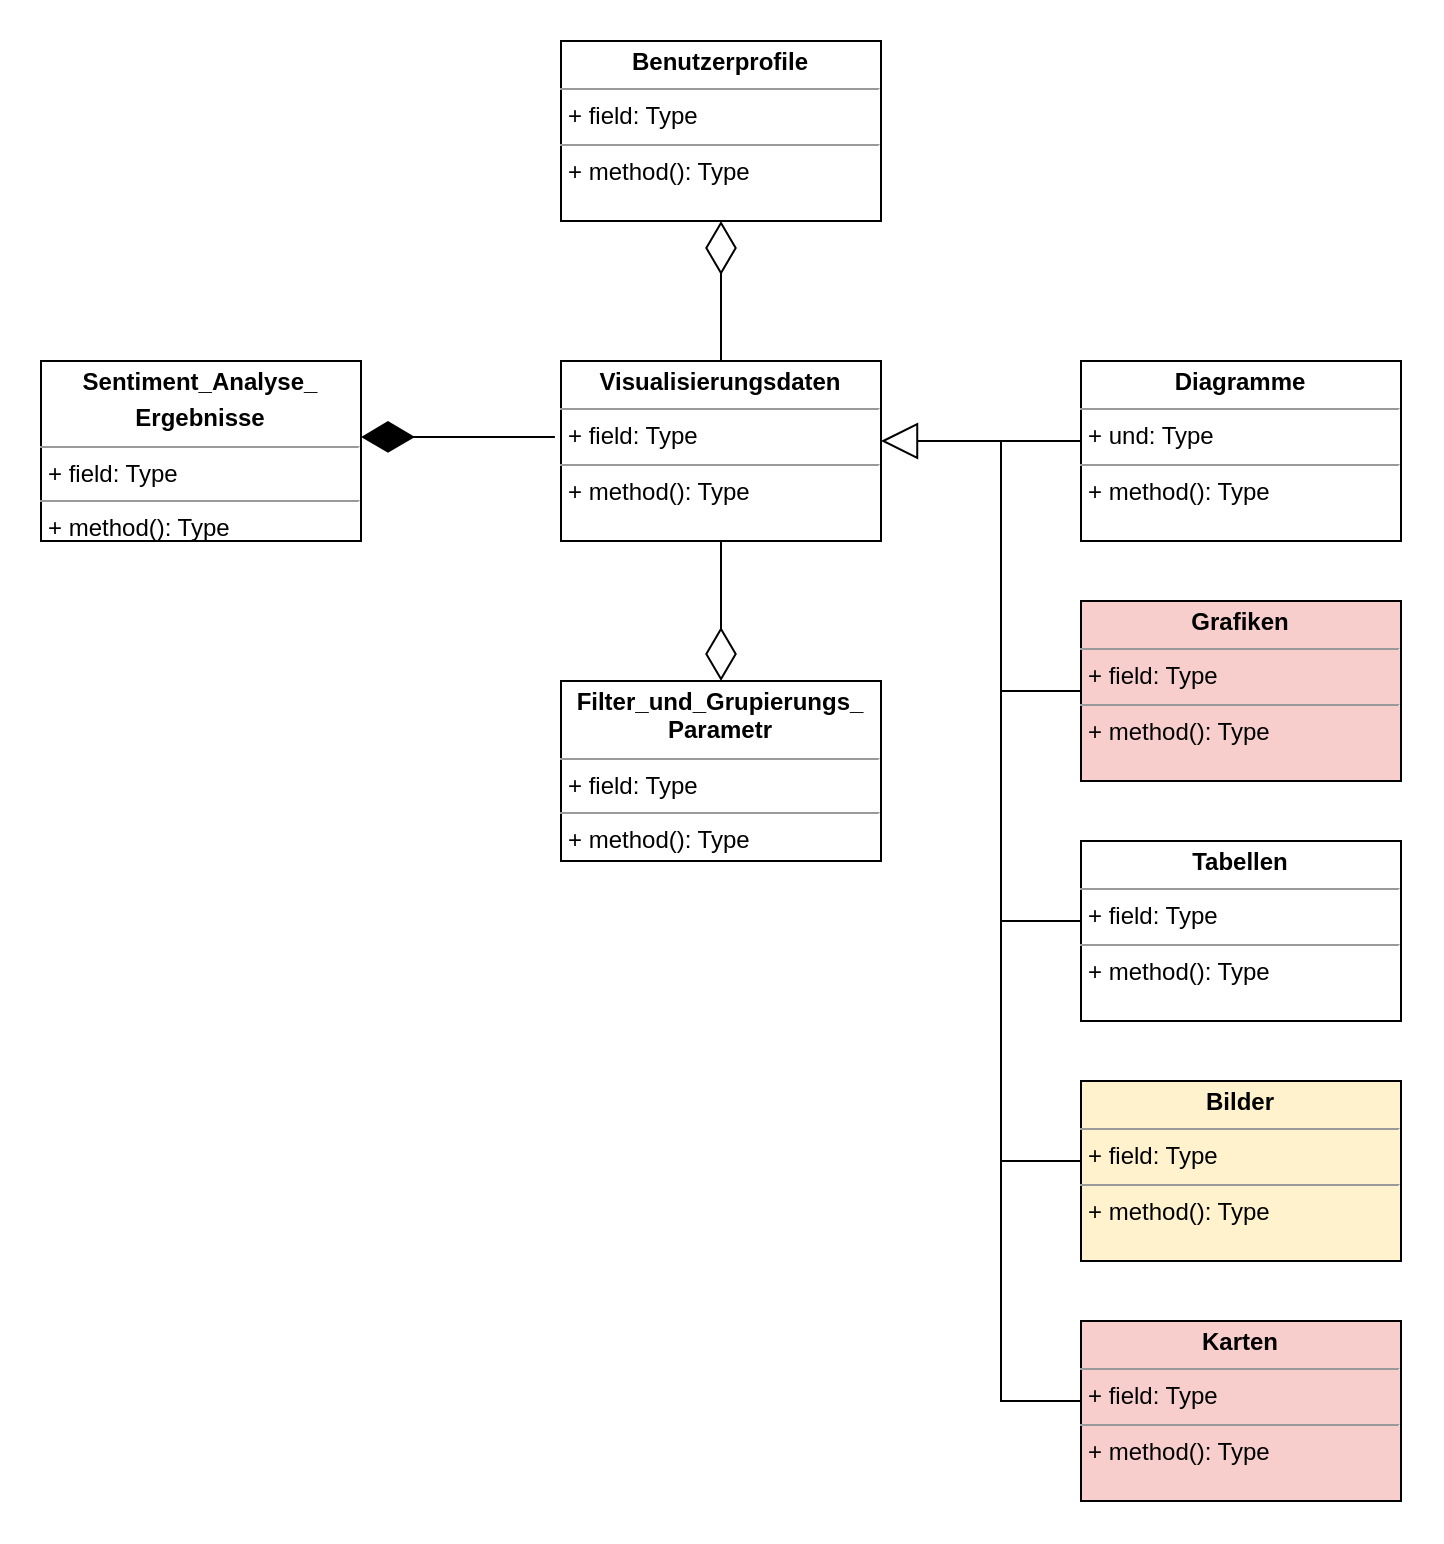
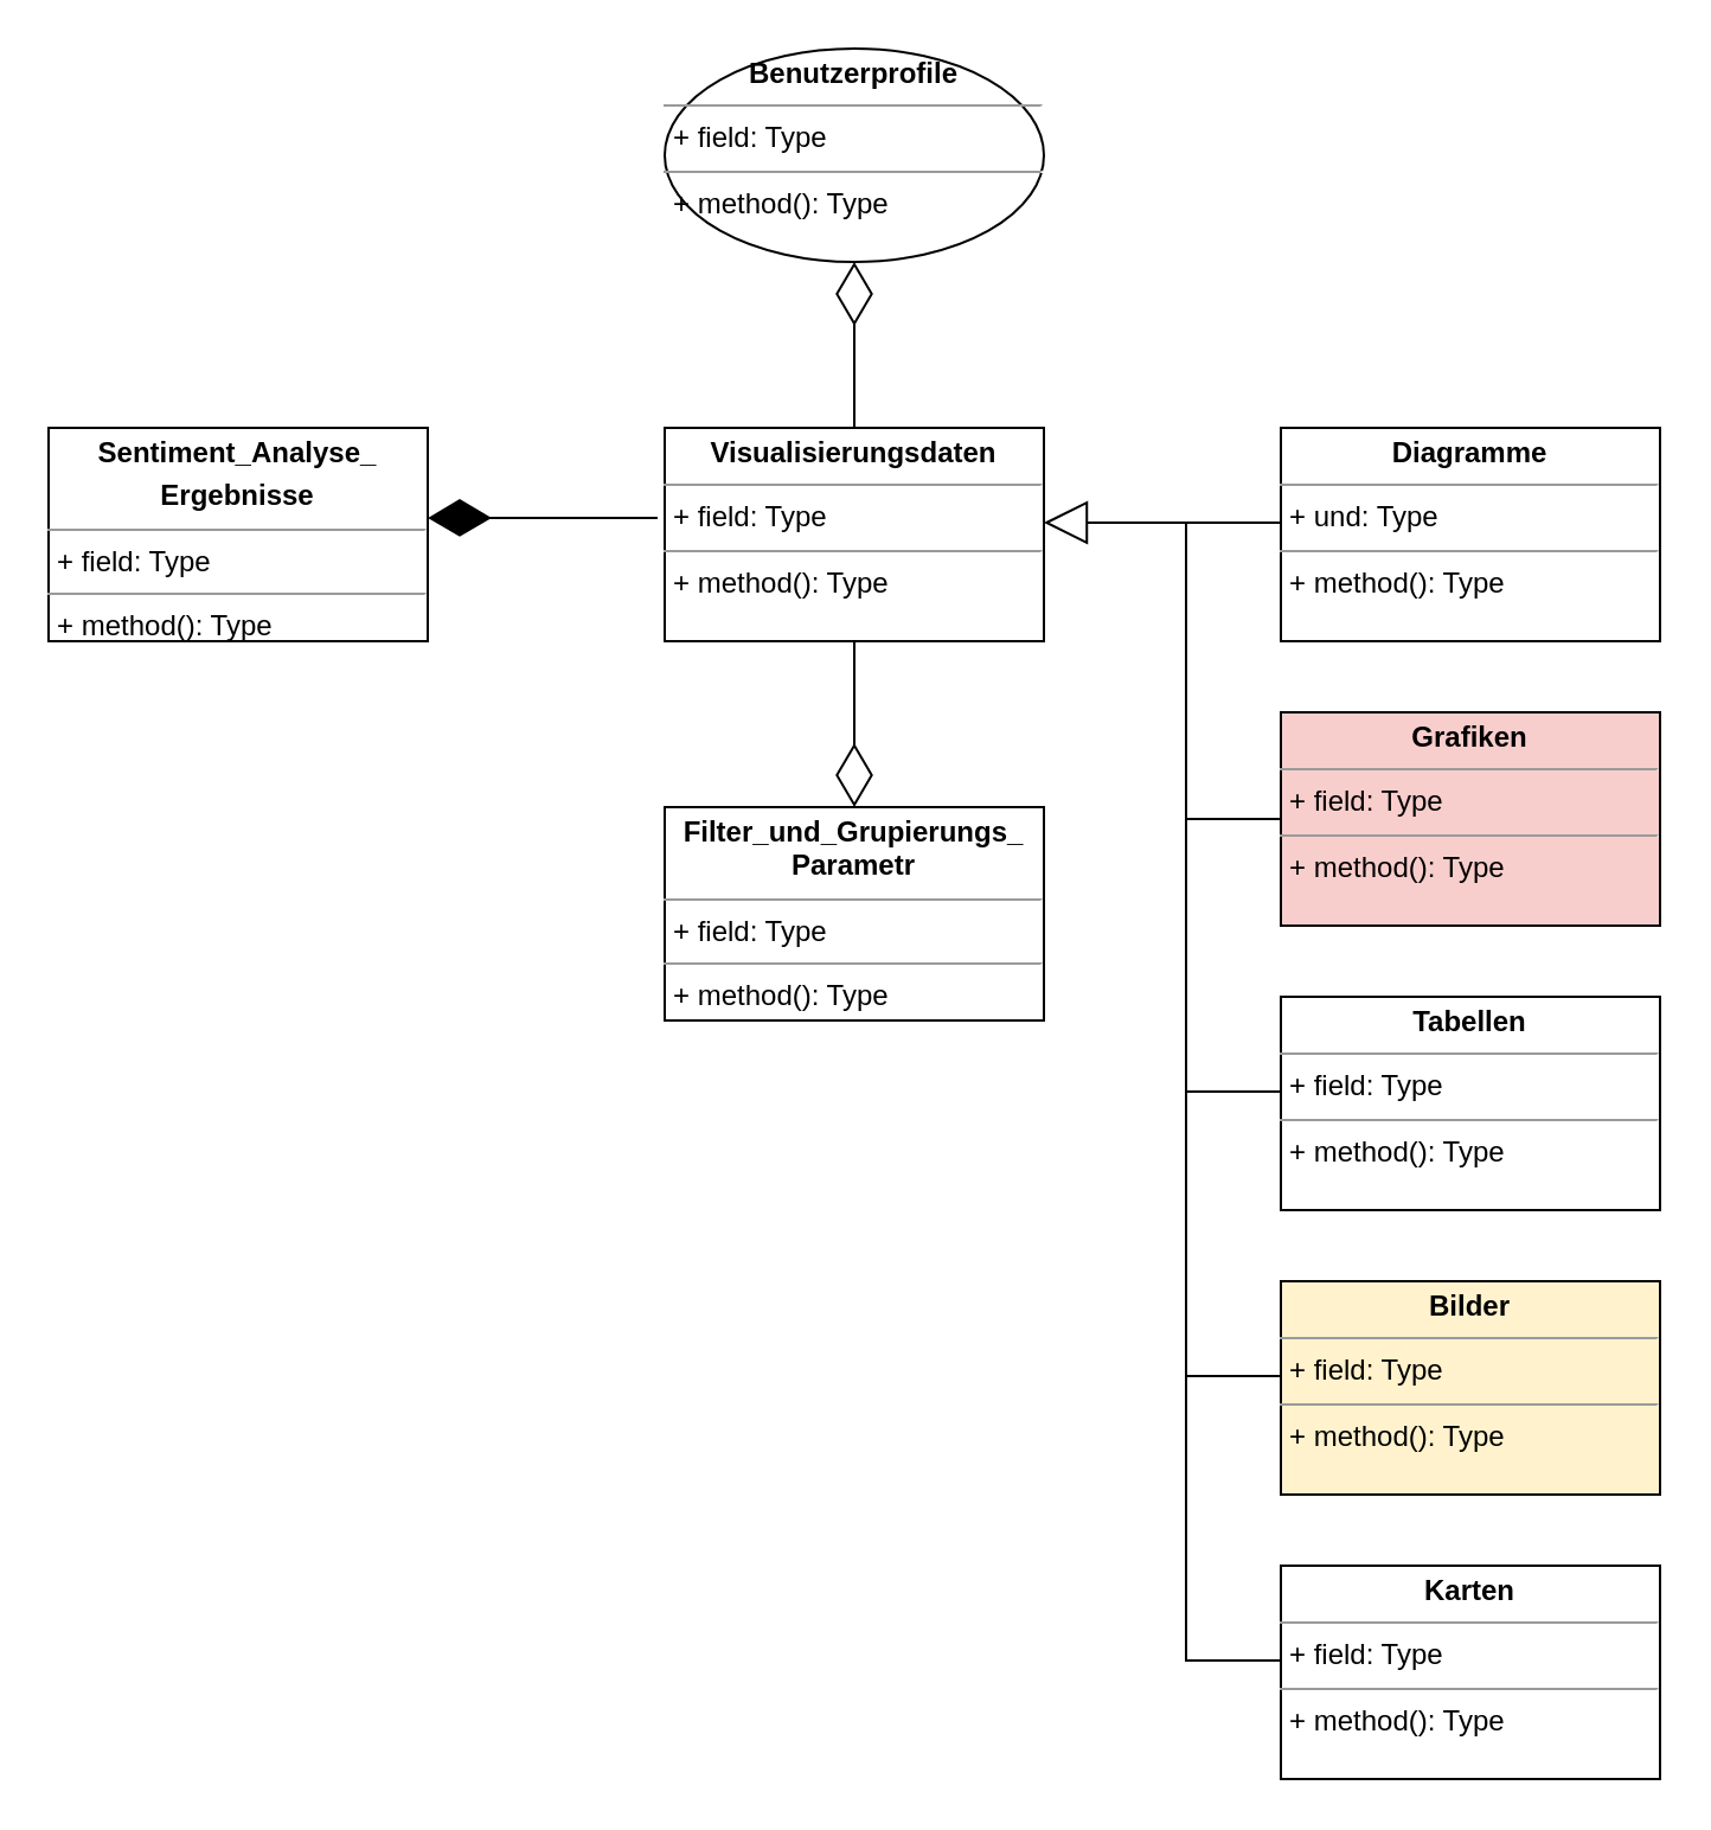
  <mxCell id="0" />
  <mxCell id="1" parent="0" />
  <mxCell id="2" value="&lt;p style=&quot;margin:0px;margin-top:4px;text-align:center;&quot;&gt;&lt;b&gt;Grafiken&lt;/b&gt;&lt;/p&gt;&lt;hr size=&quot;1&quot;&gt;&lt;p style=&quot;margin:0px;margin-left:4px;&quot;&gt;+ field: Type&lt;/p&gt;&lt;hr size=&quot;1&quot;&gt;&lt;p style=&quot;margin:0px;margin-left:4px;&quot;&gt;+ method(): Type&lt;/p&gt;" style="verticalAlign=top;align=left;overflow=fill;fontSize=12;fontFamily=Helvetica;html=1;whiteSpace=wrap;fillColor=#f8cecc;" vertex="1" parent="1"><mxGeometry x="540" y="300" width="160" height="90" as="geometry" /></mxCell>
  <mxCell id="3" value="&lt;p style=&quot;margin:0px;margin-top:4px;text-align:center;&quot;&gt;&lt;b&gt;Diagramme&lt;/b&gt;&lt;/p&gt;&lt;hr size=&quot;1&quot;&gt;&lt;p style=&quot;margin:0px;margin-left:4px;&quot;&gt;+ und: Type&lt;/p&gt;&lt;hr size=&quot;1&quot;&gt;&lt;p style=&quot;margin:0px;margin-left:4px;&quot;&gt;+ method(): Type&lt;/p&gt;" style="verticalAlign=top;align=left;overflow=fill;fontSize=12;fontFamily=Helvetica;html=1;whiteSpace=wrap;" vertex="1" parent="1"><mxGeometry x="540" y="180" width="160" height="90" as="geometry" /></mxCell>
  <mxCell id="4" value="&lt;p style=&quot;margin:0px;margin-top:4px;text-align:center;&quot;&gt;&lt;b&gt;Tabellen&lt;/b&gt;&lt;/p&gt;&lt;hr size=&quot;1&quot;&gt;&lt;p style=&quot;margin:0px;margin-left:4px;&quot;&gt;+ field: Type&lt;/p&gt;&lt;hr size=&quot;1&quot;&gt;&lt;p style=&quot;margin:0px;margin-left:4px;&quot;&gt;+ method(): Type&lt;/p&gt;" style="verticalAlign=top;align=left;overflow=fill;fontSize=12;fontFamily=Helvetica;html=1;whiteSpace=wrap;" vertex="1" parent="1"><mxGeometry x="540" y="420" width="160" height="90" as="geometry" /></mxCell>
  <mxCell id="5" value="&lt;p style=&quot;margin:0px;margin-top:4px;text-align:center;&quot;&gt;&lt;b&gt;Bilder&lt;/b&gt;&lt;/p&gt;&lt;hr size=&quot;1&quot;&gt;&lt;p style=&quot;margin:0px;margin-left:4px;&quot;&gt;+ field: Type&lt;/p&gt;&lt;hr size=&quot;1&quot;&gt;&lt;p style=&quot;margin:0px;margin-left:4px;&quot;&gt;+ method(): Type&lt;/p&gt;" style="verticalAlign=top;align=left;overflow=fill;fontSize=12;fontFamily=Helvetica;html=1;whiteSpace=wrap;fillColor=#fff2cc;" vertex="1" parent="1"><mxGeometry x="540" y="540" width="160" height="90" as="geometry" /></mxCell>
- <mxCell id="6" value="&lt;p style=&quot;margin:0px;margin-top:4px;text-align:center;&quot;&gt;&lt;b&gt;Karten&lt;/b&gt;&lt;/p&gt;&lt;hr size=&quot;1&quot;&gt;&lt;p style=&quot;margin:0px;margin-left:4px;&quot;&gt;+ field: Type&lt;/p&gt;&lt;hr size=&quot;1&quot;&gt;&lt;p style=&quot;margin:0px;margin-left:4px;&quot;&gt;+ method(): Type&lt;/p&gt;" style="verticalAlign=top;align=left;overflow=fill;fontSize=12;fontFamily=Helvetica;html=1;whiteSpace=wrap;fillColor=#f8cecc;" vertex="1" parent="1"><mxGeometry x="540" y="660" width="160" height="90" as="geometry" /></mxCell>
+ <mxCell id="6" value="&lt;p style=&quot;margin:0px;margin-top:4px;text-align:center;&quot;&gt;&lt;b&gt;Karten&lt;/b&gt;&lt;/p&gt;&lt;hr size=&quot;1&quot;&gt;&lt;p style=&quot;margin:0px;margin-left:4px;&quot;&gt;+ field: Type&lt;/p&gt;&lt;hr size=&quot;1&quot;&gt;&lt;p style=&quot;margin:0px;margin-left:4px;&quot;&gt;+ method(): Type&lt;/p&gt;" style="verticalAlign=top;align=left;overflow=fill;fontSize=12;fontFamily=Helvetica;html=1;whiteSpace=wrap;" vertex="1" parent="1"><mxGeometry x="540" y="660" width="160" height="90" as="geometry" /></mxCell>
  <mxCell id="7" value="" style="endArrow=block;endSize=16;endFill=0;html=1;rounded=0;" edge="1" parent="1"><mxGeometry x="1" y="192" width="160" relative="1" as="geometry"><mxPoint x="540" y="220" as="sourcePoint" /><mxPoint x="440" y="220" as="targetPoint" /><mxPoint x="-120" y="-42" as="offset" /></mxGeometry></mxCell>
  <mxCell id="8" value="" style="endArrow=none;html=1;rounded=0;exitX=0;exitY=0.5;exitDx=0;exitDy=0;" edge="1" parent="1" source="2"><mxGeometry width="50" height="50" relative="1" as="geometry"><mxPoint x="500" y="340" as="sourcePoint" /><mxPoint x="500" y="220" as="targetPoint" /><Array as="points"><mxPoint x="500" y="345" /></Array></mxGeometry></mxCell>
  <mxCell id="9" value="" style="endArrow=none;html=1;rounded=0;" edge="1" parent="1"><mxGeometry width="50" height="50" relative="1" as="geometry"><mxPoint x="540" y="460" as="sourcePoint" /><mxPoint x="500" y="340" as="targetPoint" /><Array as="points"><mxPoint x="500" y="460" /></Array></mxGeometry></mxCell>
  <mxCell id="10" value="" style="endArrow=none;html=1;rounded=0;" edge="1" parent="1"><mxGeometry width="50" height="50" relative="1" as="geometry"><mxPoint x="540" y="580" as="sourcePoint" /><mxPoint x="500" y="460" as="targetPoint" /><Array as="points"><mxPoint x="500" y="580" /></Array></mxGeometry></mxCell>
  <mxCell id="11" value="" style="endArrow=none;html=1;rounded=0;" edge="1" parent="1"><mxGeometry width="50" height="50" relative="1" as="geometry"><mxPoint x="540" y="700" as="sourcePoint" /><mxPoint x="500" y="580" as="targetPoint" /><Array as="points"><mxPoint x="500" y="700" /></Array></mxGeometry></mxCell>
- <mxCell id="12" value="&lt;p style=&quot;margin:0px;margin-top:4px;text-align:center;&quot;&gt;&lt;b&gt;Benutzerprofile&lt;/b&gt;&lt;/p&gt;&lt;hr size=&quot;1&quot;&gt;&lt;p style=&quot;margin:0px;margin-left:4px;&quot;&gt;+ field: Type&lt;/p&gt;&lt;hr size=&quot;1&quot;&gt;&lt;p style=&quot;margin:0px;margin-left:4px;&quot;&gt;+ method(): Type&lt;/p&gt;" style="verticalAlign=top;align=left;overflow=fill;fontSize=12;fontFamily=Helvetica;html=1;whiteSpace=wrap;" vertex="1" parent="1"><mxGeometry x="280" y="20" width="160" height="90" as="geometry" /></mxCell>
+ <mxCell id="12" value="&lt;p style=&quot;margin:0px;margin-top:4px;text-align:center;&quot;&gt;&lt;b&gt;Benutzerprofile&lt;/b&gt;&lt;/p&gt;&lt;hr size=&quot;1&quot;&gt;&lt;p style=&quot;margin:0px;margin-left:4px;&quot;&gt;+ field: Type&lt;/p&gt;&lt;hr size=&quot;1&quot;&gt;&lt;p style=&quot;margin:0px;margin-left:4px;&quot;&gt;+ method(): Type&lt;/p&gt;" style="ellipse;verticalAlign=top;align=left;overflow=fill;fontSize=12;fontFamily=Helvetica;html=1;whiteSpace=wrap;" vertex="1" parent="1"><mxGeometry x="280" y="20" width="160" height="90" as="geometry" /></mxCell>
  <mxCell id="13" value="" style="endArrow=diamondThin;endFill=0;endSize=24;html=1;rounded=0;exitX=0.5;exitY=0;exitDx=0;exitDy=0;entryX=0.5;entryY=1;entryDx=0;entryDy=0;" edge="1" parent="1" source="19" target="12"><mxGeometry width="160" relative="1" as="geometry"><mxPoint x="290" y="130" as="sourcePoint" /><mxPoint x="450" y="130" as="targetPoint" /></mxGeometry></mxCell>
  <mxCell id="14" value="&lt;p style=&quot;margin:0px;margin-top:4px;text-align:center;&quot;&gt;&lt;b&gt;Sentiment_Analyse_&lt;/b&gt;&lt;/p&gt;&lt;p style=&quot;margin:0px;margin-top:4px;text-align:center;&quot;&gt;&lt;b&gt;Ergebnisse&lt;/b&gt;&lt;/p&gt;&lt;hr size=&quot;1&quot;&gt;&lt;p style=&quot;margin:0px;margin-left:4px;&quot;&gt;+ field: Type&lt;/p&gt;&lt;hr size=&quot;1&quot;&gt;&lt;p style=&quot;margin:0px;margin-left:4px;&quot;&gt;+ method(): Type&lt;/p&gt;" style="verticalAlign=top;align=left;overflow=fill;fontSize=12;fontFamily=Helvetica;html=1;whiteSpace=wrap;" vertex="1" parent="1"><mxGeometry x="20" y="180" width="160" height="90" as="geometry" /></mxCell>
  <mxCell id="15" value="" style="endArrow=diamondThin;endFill=1;endSize=24;html=1;rounded=0;exitX=-0.019;exitY=0.422;exitDx=0;exitDy=0;exitPerimeter=0;" edge="1" parent="1" source="19"><mxGeometry width="160" relative="1" as="geometry"><mxPoint x="270" y="310" as="sourcePoint" /><mxPoint x="180" y="218" as="targetPoint" /></mxGeometry></mxCell>
  <mxCell id="16" value="&lt;p style=&quot;margin:0px;margin-top:4px;text-align:center;&quot;&gt;&lt;b&gt;Filter_und_Grupierungs_ Parametr&lt;/b&gt;&lt;/p&gt;&lt;hr size=&quot;1&quot;&gt;&lt;p style=&quot;margin:0px;margin-left:4px;&quot;&gt;+ field: Type&lt;/p&gt;&lt;hr size=&quot;1&quot;&gt;&lt;p style=&quot;margin:0px;margin-left:4px;&quot;&gt;+ method(): Type&lt;/p&gt;" style="verticalAlign=top;align=left;overflow=fill;fontSize=12;fontFamily=Helvetica;html=1;whiteSpace=wrap;" vertex="1" parent="1"><mxGeometry x="280" y="340" width="160" height="90" as="geometry" /></mxCell>
  <mxCell id="17" value="" style="endArrow=diamondThin;endFill=0;endSize=24;html=1;rounded=0;entryX=0.5;entryY=0;entryDx=0;entryDy=0;exitX=0.5;exitY=1;exitDx=0;exitDy=0;" edge="1" parent="1" source="19" target="16"><mxGeometry width="160" relative="1" as="geometry"><mxPoint x="384" y="290" as="sourcePoint" /><mxPoint x="324" y="290" as="targetPoint" /><Array as="points" /></mxGeometry></mxCell>
  <mxCell id="18" value="" style="endArrow=diamondThin;endFill=0;endSize=24;html=1;rounded=0;exitX=0.5;exitY=0;exitDx=0;exitDy=0;entryX=0.5;entryY=1;entryDx=0;entryDy=0;" edge="1" parent="1" target="19"><mxGeometry width="160" relative="1" as="geometry"><mxPoint x="370" y="190" as="sourcePoint" /><mxPoint x="370" y="120" as="targetPoint" /></mxGeometry></mxCell>
  <mxCell id="19" value="&lt;p style=&quot;margin:0px;margin-top:4px;text-align:center;&quot;&gt;&lt;b&gt;Visualisierungsdaten&lt;/b&gt;&lt;/p&gt;&lt;hr size=&quot;1&quot;&gt;&lt;p style=&quot;margin:0px;margin-left:4px;&quot;&gt;+ field: Type&lt;/p&gt;&lt;hr size=&quot;1&quot;&gt;&lt;p style=&quot;margin:0px;margin-left:4px;&quot;&gt;+ method(): Type&lt;/p&gt;" style="verticalAlign=top;align=left;overflow=fill;fontSize=12;fontFamily=Helvetica;html=1;whiteSpace=wrap;" vertex="1" parent="1"><mxGeometry x="280" y="180" width="160" height="90" as="geometry" /></mxCell>
